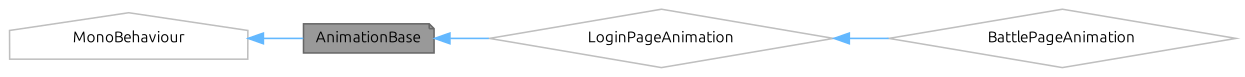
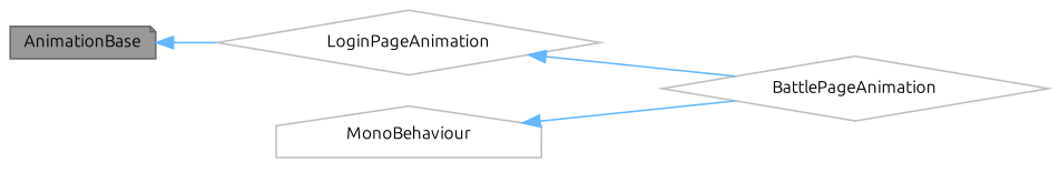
  digraph {
    fontname=Ubuntu
    rankdir=LR
    node [color=grey75 fillcolor=white fontname=Ubuntu fontsize=10 shape=diamond style=filled]
    edge [color=steelblue1 dir=back fontname=Ubuntu fontsize=10 labelfontname=Helvetica labelfontsize=10 style=solid]
    n1 [color=gray40 fillcolor=grey60 fontcolor=black height=0.2 label=AnimationBase shape=note width=0.4]
    n2 [height=0.2 label=LoginPageAnimation width=0.4]
    n3 [height=0.2 label=BattlePageAnimation width=0.4]
    n4 [height=0.2 label=MonoBehaviour shape=house width=0.4]
    n1 -> n2
    n2 -> n3
-   n4 -> n1
+   n4 -> n3
  }
